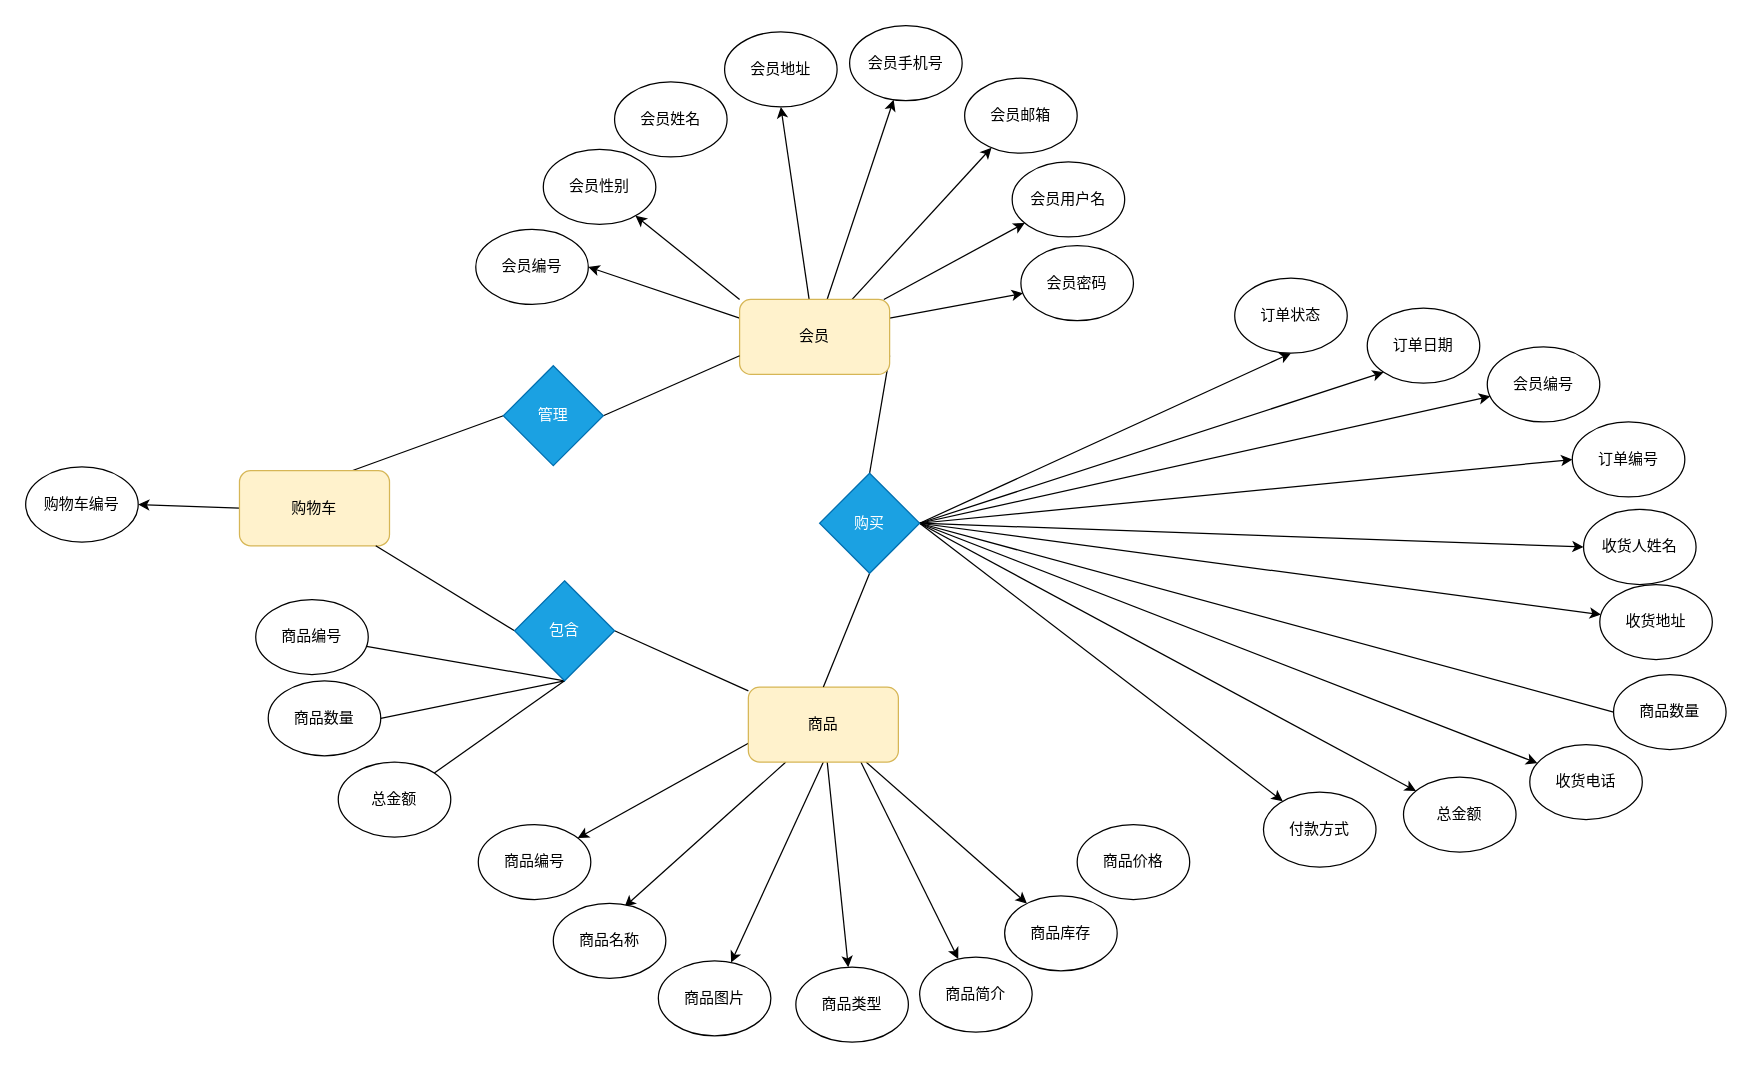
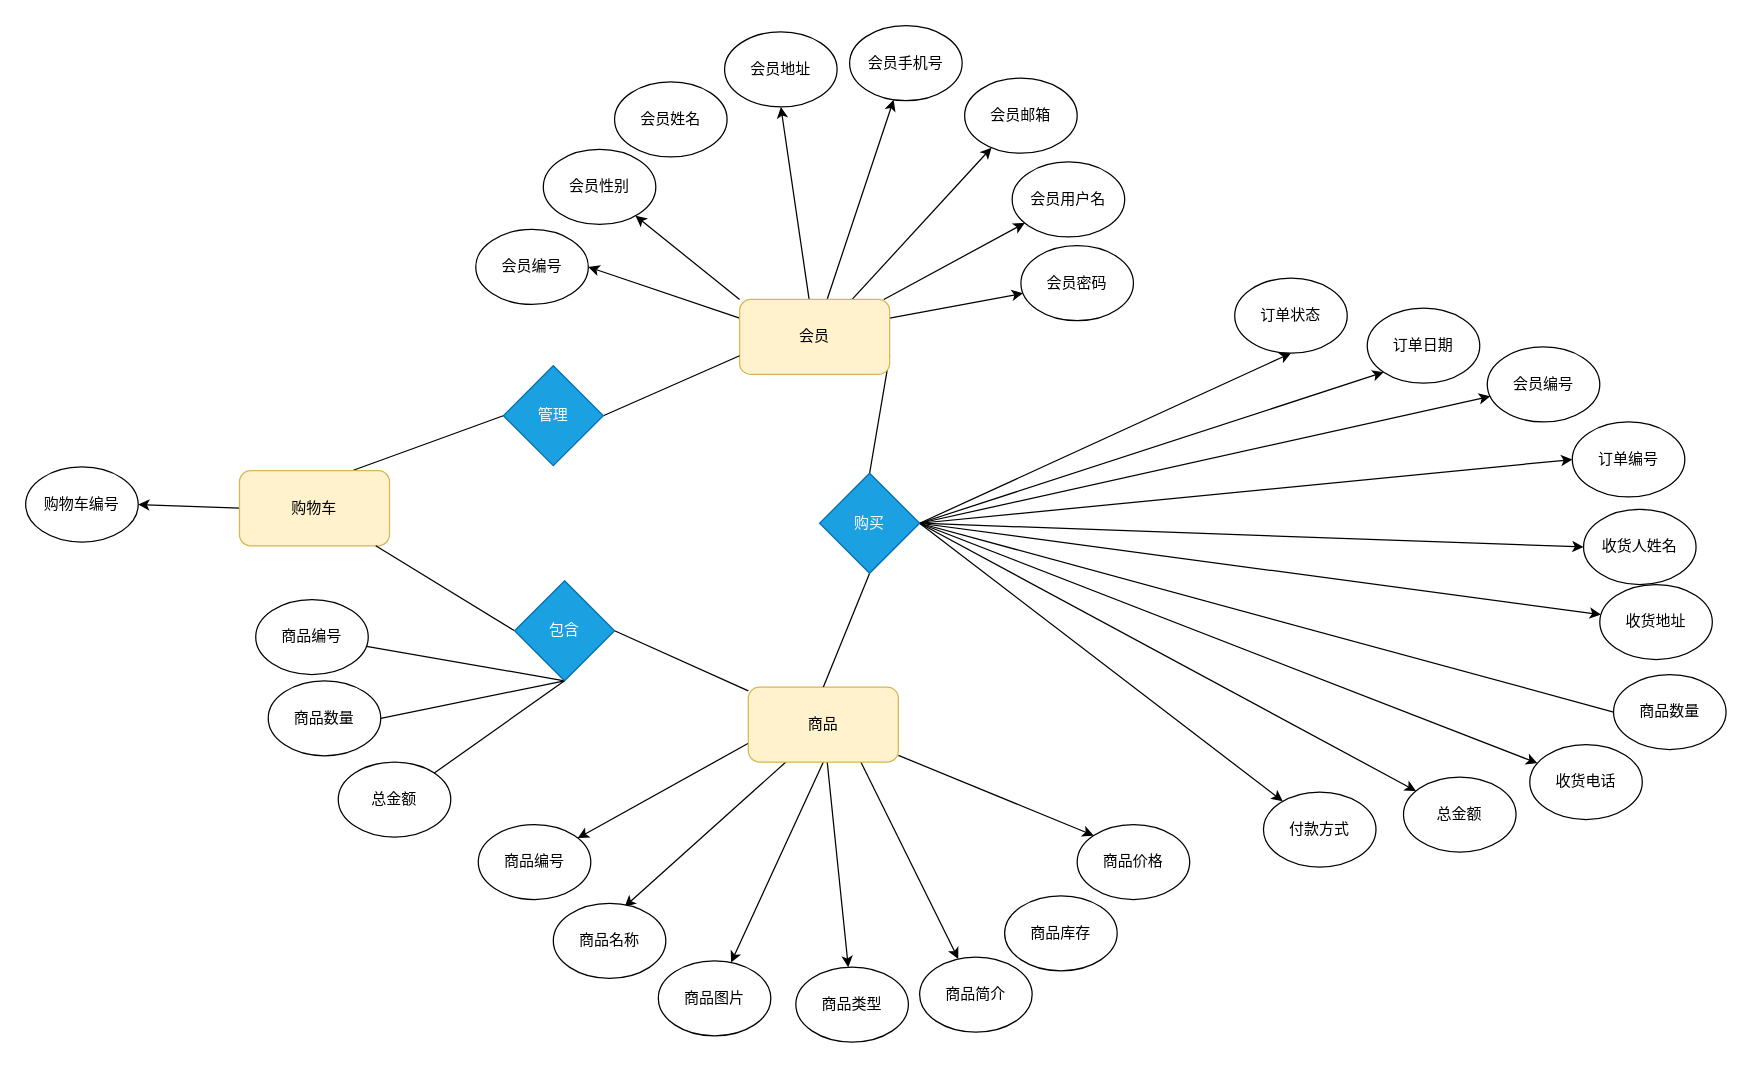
  <mxCell id="0" />
  <mxCell id="1" parent="0" />
  <mxCell id="2" style="edgeStyle=none;html=1;exitX=0;exitY=0.25;exitDx=0;exitDy=0;entryX=1;entryY=0.5;entryDx=0;entryDy=0;" edge="1" parent="1" source="10" target="11"><mxGeometry relative="1" as="geometry" /></mxCell>
  <mxCell id="3" style="edgeStyle=none;html=1;entryX=0.5;entryY=1;entryDx=0;entryDy=0;" edge="1" parent="1" source="10" target="13"><mxGeometry relative="1" as="geometry"><mxPoint x="657" y="233" as="sourcePoint" /></mxGeometry></mxCell>
  <mxCell id="4" style="edgeStyle=none;html=1;" edge="1" parent="1" source="10" target="14"><mxGeometry relative="1" as="geometry" /></mxCell>
  <mxCell id="5" style="edgeStyle=none;html=1;exitX=0;exitY=0;exitDx=0;exitDy=0;" edge="1" parent="1" source="10" target="15"><mxGeometry relative="1" as="geometry" /></mxCell>
  <mxCell id="6" style="edgeStyle=none;html=1;exitX=0.75;exitY=0;exitDx=0;exitDy=0;" edge="1" parent="1" source="10" target="46"><mxGeometry relative="1" as="geometry" /></mxCell>
  <mxCell id="7" style="edgeStyle=none;html=1;" edge="1" parent="1" source="10" target="47"><mxGeometry relative="1" as="geometry" /></mxCell>
  <mxCell id="8" style="edgeStyle=none;html=1;exitX=1;exitY=0.25;exitDx=0;exitDy=0;" edge="1" parent="1" source="10" target="48"><mxGeometry relative="1" as="geometry" /></mxCell>
  <mxCell id="9" style="edgeStyle=none;html=1;exitX=1;exitY=0.75;exitDx=0;exitDy=0;entryX=0.5;entryY=0;entryDx=0;entryDy=0;endArrow=none;endFill=0;" edge="1" parent="1" source="10" target="59"><mxGeometry relative="1" as="geometry" /></mxCell>
  <mxCell id="10" value="会员" style="rounded=1;whiteSpace=wrap;html=1;fillColor=#fff2cc;strokeColor=#d6b656;" vertex="1" parent="1"><mxGeometry x="591" y="239" width="120" height="60" as="geometry" /></mxCell>
  <mxCell id="11" value="会员编号" style="ellipse;whiteSpace=wrap;html=1;" vertex="1" parent="1"><mxGeometry x="380" y="183" width="90" height="60" as="geometry" /></mxCell>
  <mxCell id="12" value="会员姓名" style="ellipse;whiteSpace=wrap;html=1;" vertex="1" parent="1"><mxGeometry x="491" y="65" width="90" height="60" as="geometry" /></mxCell>
  <mxCell id="13" value="会员地址" style="ellipse;whiteSpace=wrap;html=1;" vertex="1" parent="1"><mxGeometry x="579" y="25" width="90" height="60" as="geometry" /></mxCell>
  <mxCell id="14" value="会员手机号" style="ellipse;whiteSpace=wrap;html=1;" vertex="1" parent="1"><mxGeometry x="679" y="20" width="90" height="60" as="geometry" /></mxCell>
  <mxCell id="15" value="会员性别" style="ellipse;whiteSpace=wrap;html=1;" vertex="1" parent="1"><mxGeometry x="434" y="119" width="90" height="60" as="geometry" /></mxCell>
  <mxCell id="16" style="edgeStyle=none;html=1;exitX=0;exitY=0.75;exitDx=0;exitDy=0;" edge="1" parent="1" source="22" target="23"><mxGeometry relative="1" as="geometry" /></mxCell>
  <mxCell id="17" style="edgeStyle=none;html=1;exitX=0.25;exitY=1;exitDx=0;exitDy=0;entryX=0.633;entryY=0.047;entryDx=0;entryDy=0;entryPerimeter=0;" edge="1" parent="1" source="22" target="24"><mxGeometry relative="1" as="geometry" /></mxCell>
  <mxCell id="18" style="edgeStyle=none;html=1;exitX=0.5;exitY=1;exitDx=0;exitDy=0;" edge="1" parent="1" source="22" target="27"><mxGeometry relative="1" as="geometry" /></mxCell>
  <mxCell id="19" style="edgeStyle=none;html=1;exitX=0.75;exitY=1;exitDx=0;exitDy=0;" edge="1" parent="1" source="22" target="26"><mxGeometry relative="1" as="geometry" /></mxCell>
- <mxCell id="20" style="edgeStyle=none;html=1;" edge="1" parent="1" source="22" target="53"><mxGeometry relative="1" as="geometry" /></mxCell>
+ <mxCell id="20" style="edgeStyle=none;html=1;entryX=0;entryY=0;entryDx=0;entryDy=0;" edge="1" parent="1" source="22" target="25"><mxGeometry relative="1" as="geometry" /></mxCell>
  <mxCell id="21" style="edgeStyle=none;html=1;" edge="1" parent="1" source="22" target="54"><mxGeometry relative="1" as="geometry"><mxPoint x="671" y="559" as="sourcePoint" /></mxGeometry></mxCell>
  <mxCell id="22" value="商品" style="rounded=1;whiteSpace=wrap;html=1;fillColor=#fff2cc;strokeColor=#d6b656;" vertex="1" parent="1"><mxGeometry x="598" y="549" width="120" height="60" as="geometry" /></mxCell>
  <mxCell id="23" value="商品编号" style="ellipse;whiteSpace=wrap;html=1;" vertex="1" parent="1"><mxGeometry x="382" y="659" width="90" height="60" as="geometry" /></mxCell>
  <mxCell id="24" value="商品名称" style="ellipse;whiteSpace=wrap;html=1;" vertex="1" parent="1"><mxGeometry x="442" y="722" width="90" height="60" as="geometry" /></mxCell>
  <mxCell id="25" value="商品价格" style="ellipse;whiteSpace=wrap;html=1;" vertex="1" parent="1"><mxGeometry x="861" y="659" width="90" height="60" as="geometry" /></mxCell>
  <mxCell id="26" value="商品简介" style="ellipse;whiteSpace=wrap;html=1;" vertex="1" parent="1"><mxGeometry x="735" y="765" width="90" height="60" as="geometry" /></mxCell>
  <mxCell id="27" value="商品图片" style="ellipse;whiteSpace=wrap;html=1;" vertex="1" parent="1"><mxGeometry x="526" y="768" width="90" height="60" as="geometry" /></mxCell>
  <mxCell id="28" style="edgeStyle=none;html=1;exitX=0;exitY=0.5;exitDx=0;exitDy=0;entryX=1;entryY=0.5;entryDx=0;entryDy=0;" edge="1" parent="1" source="30" target="40"><mxGeometry relative="1" as="geometry" /></mxCell>
  <mxCell id="29" style="edgeStyle=none;html=1;exitX=0.75;exitY=0;exitDx=0;exitDy=0;entryX=0;entryY=0.5;entryDx=0;entryDy=0;endArrow=none;endFill=0;" edge="1" parent="1" source="30" target="61"><mxGeometry relative="1" as="geometry" /></mxCell>
  <mxCell id="30" value="购物车" style="rounded=1;whiteSpace=wrap;html=1;fillColor=#fff2cc;strokeColor=#d6b656;" vertex="1" parent="1"><mxGeometry x="191" y="376" width="120" height="60" as="geometry" /></mxCell>
  <mxCell id="31" style="edgeStyle=none;html=1;exitX=1;exitY=0.5;exitDx=0;exitDy=0;" edge="1" parent="1" source="59" target="45"><mxGeometry relative="1" as="geometry"><mxPoint x="846" y="447" as="sourcePoint" /></mxGeometry></mxCell>
  <mxCell id="32" style="edgeStyle=none;html=1;exitX=1;exitY=0.5;exitDx=0;exitDy=0;" edge="1" parent="1" source="59" target="44"><mxGeometry relative="1" as="geometry"><mxPoint x="876" y="447" as="sourcePoint" /></mxGeometry></mxCell>
  <mxCell id="33" style="edgeStyle=none;html=1;entryX=0;entryY=0.5;entryDx=0;entryDy=0;exitX=1;exitY=0.5;exitDx=0;exitDy=0;" edge="1" parent="1" source="59" target="41"><mxGeometry relative="1" as="geometry"><mxPoint x="906" y="408.973" as="sourcePoint" /></mxGeometry></mxCell>
  <mxCell id="34" style="edgeStyle=none;html=1;exitX=1;exitY=0.5;exitDx=0;exitDy=0;" edge="1" parent="1" source="59" target="42"><mxGeometry relative="1" as="geometry"><mxPoint x="888.96" y="385.56" as="sourcePoint" /></mxGeometry></mxCell>
  <mxCell id="35" style="edgeStyle=none;html=1;exitX=1;exitY=0.5;exitDx=0;exitDy=0;entryX=0;entryY=1;entryDx=0;entryDy=0;" edge="1" parent="1" source="59" target="43"><mxGeometry relative="1" as="geometry"><mxPoint x="876" y="387" as="sourcePoint" /></mxGeometry></mxCell>
  <mxCell id="36" style="edgeStyle=none;html=1;exitX=1;exitY=0.5;exitDx=0;exitDy=0;entryX=0.5;entryY=1;entryDx=0;entryDy=0;" edge="1" parent="1" source="59" target="52"><mxGeometry relative="1" as="geometry"><mxPoint x="846" y="387" as="sourcePoint" /></mxGeometry></mxCell>
  <mxCell id="37" style="edgeStyle=none;html=1;exitX=1;exitY=0.5;exitDx=0;exitDy=0;entryX=0;entryY=0.5;entryDx=0;entryDy=0;" edge="1" parent="1" source="59" target="49"><mxGeometry relative="1" as="geometry"><mxPoint x="906" y="417" as="sourcePoint" /></mxGeometry></mxCell>
  <mxCell id="38" style="edgeStyle=none;html=1;exitX=1;exitY=0.5;exitDx=0;exitDy=0;" edge="1" parent="1" source="59" target="50"><mxGeometry relative="1" as="geometry"><mxPoint x="906" y="432" as="sourcePoint" /></mxGeometry></mxCell>
  <mxCell id="39" style="edgeStyle=none;html=1;exitX=1;exitY=0.5;exitDx=0;exitDy=0;" edge="1" parent="1" source="59" target="51"><mxGeometry relative="1" as="geometry"><mxPoint x="906" y="447" as="sourcePoint" /></mxGeometry></mxCell>
  <mxCell id="40" value="购物车编号" style="ellipse;whiteSpace=wrap;html=1;" vertex="1" parent="1"><mxGeometry x="20" y="373" width="90" height="60" as="geometry" /></mxCell>
  <mxCell id="41" value="订单编号" style="ellipse;whiteSpace=wrap;html=1;" vertex="1" parent="1"><mxGeometry x="1257" y="337" width="90" height="60" as="geometry" /></mxCell>
  <mxCell id="42" value="会员编号" style="ellipse;whiteSpace=wrap;html=1;" vertex="1" parent="1"><mxGeometry x="1189" y="277" width="90" height="60" as="geometry" /></mxCell>
  <mxCell id="43" value="订单日期" style="ellipse;whiteSpace=wrap;html=1;" vertex="1" parent="1"><mxGeometry x="1093" y="246" width="90" height="60" as="geometry" /></mxCell>
  <mxCell id="44" value="总金额" style="ellipse;whiteSpace=wrap;html=1;" vertex="1" parent="1"><mxGeometry x="1122" y="621" width="90" height="60" as="geometry" /></mxCell>
  <mxCell id="45" value="付款方式" style="ellipse;whiteSpace=wrap;html=1;" vertex="1" parent="1"><mxGeometry x="1010" y="633" width="90" height="60" as="geometry" /></mxCell>
  <mxCell id="46" value="会员邮箱" style="ellipse;whiteSpace=wrap;html=1;" vertex="1" parent="1"><mxGeometry x="771" y="62" width="90" height="60" as="geometry" /></mxCell>
  <mxCell id="47" value="会员用户名" style="ellipse;whiteSpace=wrap;html=1;" vertex="1" parent="1"><mxGeometry x="809" y="129" width="90" height="60" as="geometry" /></mxCell>
  <mxCell id="48" value="会员密码" style="ellipse;whiteSpace=wrap;html=1;" vertex="1" parent="1"><mxGeometry x="816" y="196" width="90" height="60" as="geometry" /></mxCell>
  <mxCell id="49" value="收货人姓名" style="ellipse;whiteSpace=wrap;html=1;" vertex="1" parent="1"><mxGeometry x="1266" y="407" width="90" height="60" as="geometry" /></mxCell>
  <mxCell id="50" value="收货地址" style="ellipse;whiteSpace=wrap;html=1;" vertex="1" parent="1"><mxGeometry x="1279" y="467" width="90" height="60" as="geometry" /></mxCell>
  <mxCell id="51" value="收货电话" style="ellipse;whiteSpace=wrap;html=1;" vertex="1" parent="1"><mxGeometry x="1223" y="595" width="90" height="60" as="geometry" /></mxCell>
  <mxCell id="52" value="订单状态" style="ellipse;whiteSpace=wrap;html=1;" vertex="1" parent="1"><mxGeometry x="987" y="222" width="90" height="60" as="geometry" /></mxCell>
  <mxCell id="53" value="商品库存" style="ellipse;whiteSpace=wrap;html=1;" vertex="1" parent="1"><mxGeometry x="803" y="716" width="90" height="60" as="geometry" /></mxCell>
  <mxCell id="54" value="商品类型" style="ellipse;whiteSpace=wrap;html=1;" vertex="1" parent="1"><mxGeometry x="636" y="773" width="90" height="60" as="geometry" /></mxCell>
  <mxCell id="55" value="商品数量" style="ellipse;whiteSpace=wrap;html=1;" vertex="1" parent="1"><mxGeometry x="214" y="544" width="90" height="60" as="geometry" /></mxCell>
  <mxCell id="56" value="总金额" style="ellipse;whiteSpace=wrap;html=1;" vertex="1" parent="1"><mxGeometry x="270" y="609" width="90" height="60" as="geometry" /></mxCell>
  <mxCell id="57" style="edgeStyle=none;html=1;exitX=0.5;exitY=1;exitDx=0;exitDy=0;endArrow=none;endFill=0;entryX=0.5;entryY=0;entryDx=0;entryDy=0;" edge="1" parent="1" source="59" target="22"><mxGeometry relative="1" as="geometry" /></mxCell>
  <mxCell id="58" style="edgeStyle=none;html=1;exitX=1;exitY=0.5;exitDx=0;exitDy=0;entryX=0;entryY=0.5;entryDx=0;entryDy=0;endArrow=none;endFill=0;" edge="1" parent="1" source="59" target="68"><mxGeometry relative="1" as="geometry" /></mxCell>
  <mxCell id="59" value="购买" style="rhombus;whiteSpace=wrap;html=1;fillColor=#1ba1e2;strokeColor=#006EAF;fontColor=#ffffff;" vertex="1" parent="1"><mxGeometry x="655" y="378" width="80" height="80" as="geometry" /></mxCell>
  <mxCell id="60" style="edgeStyle=none;html=1;exitX=1;exitY=0.5;exitDx=0;exitDy=0;entryX=0;entryY=0.75;entryDx=0;entryDy=0;endArrow=none;endFill=0;" edge="1" parent="1" source="61" target="10"><mxGeometry relative="1" as="geometry" /></mxCell>
  <mxCell id="61" value="管理" style="rhombus;whiteSpace=wrap;html=1;fillColor=#1ba1e2;strokeColor=#006EAF;fontColor=#ffffff;" vertex="1" parent="1"><mxGeometry x="402" y="292" width="80" height="80" as="geometry" /></mxCell>
  <mxCell id="62" style="edgeStyle=none;html=1;exitX=0;exitY=0.5;exitDx=0;exitDy=0;endArrow=none;endFill=0;" edge="1" parent="1" source="67" target="30"><mxGeometry relative="1" as="geometry" /></mxCell>
  <mxCell id="63" style="edgeStyle=none;html=1;exitX=1;exitY=0.5;exitDx=0;exitDy=0;endArrow=none;endFill=0;" edge="1" parent="1" source="67" target="22"><mxGeometry relative="1" as="geometry" /></mxCell>
  <mxCell id="64" style="edgeStyle=none;html=1;exitX=0.5;exitY=1;exitDx=0;exitDy=0;endArrow=none;endFill=0;" edge="1" parent="1" source="67" target="69"><mxGeometry relative="1" as="geometry" /></mxCell>
  <mxCell id="65" style="edgeStyle=none;html=1;exitX=0.5;exitY=1;exitDx=0;exitDy=0;entryX=1;entryY=0.5;entryDx=0;entryDy=0;endArrow=none;endFill=0;" edge="1" parent="1" source="67" target="55"><mxGeometry relative="1" as="geometry" /></mxCell>
  <mxCell id="66" style="edgeStyle=none;html=1;exitX=0.5;exitY=1;exitDx=0;exitDy=0;entryX=1;entryY=0;entryDx=0;entryDy=0;endArrow=none;endFill=0;" edge="1" parent="1" source="67" target="56"><mxGeometry relative="1" as="geometry" /></mxCell>
  <mxCell id="67" value="包含" style="rhombus;whiteSpace=wrap;html=1;fillColor=#1ba1e2;strokeColor=#006EAF;fontColor=#ffffff;" vertex="1" parent="1"><mxGeometry x="411" y="464" width="80" height="80" as="geometry" /></mxCell>
  <mxCell id="68" value="商品数量" style="ellipse;whiteSpace=wrap;html=1;" vertex="1" parent="1"><mxGeometry x="1290" y="539" width="90" height="60" as="geometry" /></mxCell>
  <mxCell id="69" value="商品编号" style="ellipse;whiteSpace=wrap;html=1;" vertex="1" parent="1"><mxGeometry x="204" y="479" width="90" height="60" as="geometry" /></mxCell>
